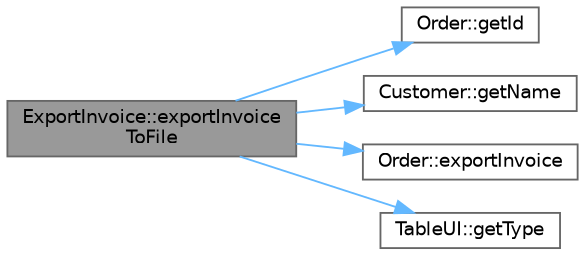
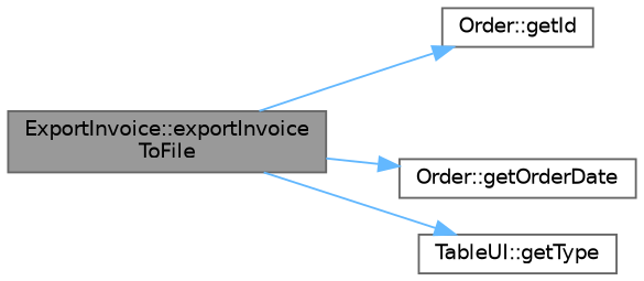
  digraph {
    rankdir=LR
    node [color=grey40 fillcolor=white fontname=Helvetica fontsize=10 shape=box style=filled]
    edge [color=steelblue1 fontname=Helvetica fontsize=10 labelfontname=Helvetica labelfontsize=10 style=solid]
    n1 [color=gray40 fillcolor=grey60 fontcolor=black height=0.2 label="ExportInvoice::exportInvoice\lToFile" width=0.4]
    n2 [height=0.2 label="Order::getId" width=0.4]
-   n3 [height=0.2 label="Customer::getName" width=0.4]
-   n4 [height=0.2 label="Order::exportInvoice" width=0.4]
+   n4 [height=0.2 label="Order::getOrderDate" width=0.4]
    n5 [height=0.2 label="TableUI::getType" width=0.4]
    n1 -> n2
-   n1 -> n3
    n1 -> n4
    n1 -> n5
  }
